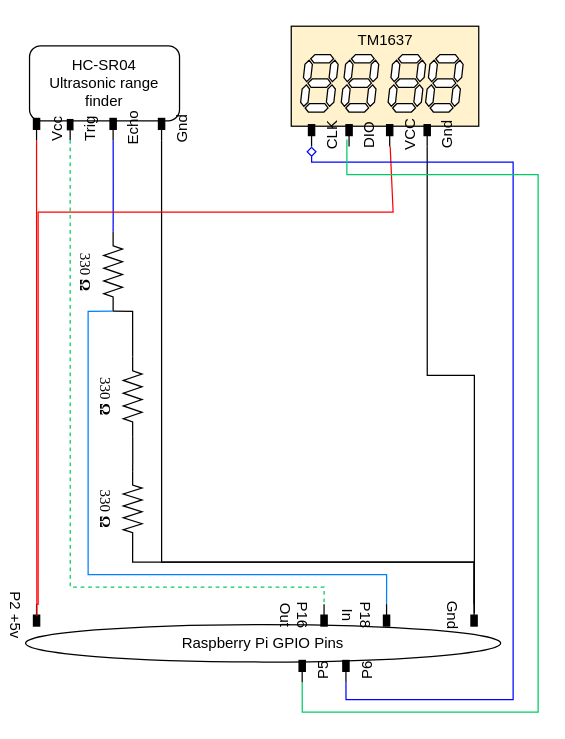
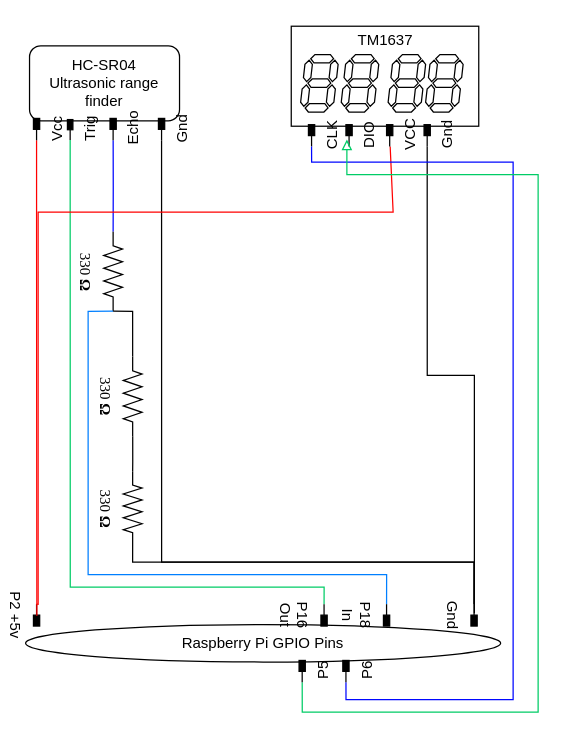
  <mxCell id="0" />
  <mxCell id="1" parent="0" />
- <mxCell id="2" value="TM1637&lt;br&gt;&lt;br&gt;&lt;br&gt;&lt;br&gt;&lt;br&gt;" style="rounded=0;whiteSpace=wrap;html=1;fillColor=#fff2cc;" vertex="1" parent="1"><mxGeometry x="232.5" y="20.38" width="150" height="80" as="geometry" /></mxCell>
+ <mxCell id="2" value="TM1637&lt;br&gt;&lt;br&gt;&lt;br&gt;&lt;br&gt;&lt;br&gt;" style="rounded=0;whiteSpace=wrap;html=1;" vertex="1" parent="1"><mxGeometry x="232.5" y="20.38" width="150" height="80" as="geometry" /></mxCell>
  <mxCell id="3" style="edgeStyle=orthogonalEdgeStyle;rounded=0;orthogonalLoop=1;jettySize=auto;html=1;entryX=0;entryY=0.5;entryDx=0;entryDy=0;entryPerimeter=0;endArrow=none;endFill=0;exitX=1;exitY=0.5;exitDx=0;exitDy=0;exitPerimeter=0;" edge="1" parent="1" source="4" target="26"><mxGeometry relative="1" as="geometry"><Array as="points"><mxPoint x="106" y="248" /></Array></mxGeometry></mxCell>
  <mxCell id="4" value="330&amp;nbsp;&lt;b&gt;Ω&lt;/b&gt;" style="verticalLabelPosition=bottom;shadow=0;dashed=0;align=center;html=1;verticalAlign=top;strokeWidth=1;shape=mxgraph.electrical.resistors.resistor_2;rounded=1;comic=0;labelBackgroundColor=none;fontFamily=Verdana;fontSize=12;rotation=90;" parent="1" vertex="1"><mxGeometry x="58.13" y="209" width="63.75" height="15" as="geometry" /></mxCell>
  <mxCell id="5" value="Raspberry Pi GPIO Pins" style="ellipse;whiteSpace=wrap;html=1;" vertex="1" parent="1"><mxGeometry x="20" y="499" width="380" height="30" as="geometry" /></mxCell>
  <mxCell id="6" value="HC-SR04&lt;br&gt;Ultrasonic range finder" style="whiteSpace=wrap;html=1;rounded=1;" vertex="1" parent="1"><mxGeometry x="23.13" y="36" width="120" height="60" as="geometry" /></mxCell>
  <mxCell id="7" value="" style="verticalLabelPosition=bottom;shadow=0;dashed=0;align=center;html=1;verticalAlign=top;shape=mxgraph.electrical.opto_electronics.7_segment_display;pointerEvents=1;" vertex="1" parent="1"><mxGeometry x="240" y="43" width="30" height="46" as="geometry" /></mxCell>
  <mxCell id="8" value="" style="verticalLabelPosition=bottom;shadow=0;dashed=0;align=center;html=1;verticalAlign=top;shape=mxgraph.electrical.opto_electronics.7_segment_display;pointerEvents=1;" vertex="1" parent="1"><mxGeometry x="272.5" y="43" width="30" height="46" as="geometry" /></mxCell>
  <mxCell id="9" value="" style="verticalLabelPosition=bottom;shadow=0;dashed=0;align=center;html=1;verticalAlign=top;shape=mxgraph.electrical.opto_electronics.7_segment_display;pointerEvents=1;" vertex="1" parent="1"><mxGeometry x="310" y="43" width="30" height="46" as="geometry" /></mxCell>
  <mxCell id="10" value="" style="verticalLabelPosition=bottom;shadow=0;dashed=0;align=center;html=1;verticalAlign=top;shape=mxgraph.electrical.opto_electronics.7_segment_display;pointerEvents=1;" vertex="1" parent="1"><mxGeometry x="340" y="43" width="30" height="46" as="geometry" /></mxCell>
  <mxCell id="11" value="P2 +5v" style="verticalLabelPosition=bottom;shadow=0;dashed=0;align=center;fillColor=strokeColor;html=1;verticalAlign=top;strokeWidth=1;shape=mxgraph.electrical.miscellaneous.mf_contact_2;rotation=90;" vertex="1" parent="1"><mxGeometry x="20" y="489" width="17.5" height="5" as="geometry" /></mxCell>
  <mxCell id="12" style="edgeStyle=orthogonalEdgeStyle;rounded=0;orthogonalLoop=1;jettySize=auto;html=1;entryX=0.529;entryY=0.45;entryDx=0;entryDy=0;entryPerimeter=0;endArrow=none;endFill=0;strokeColor=#FF0000;" edge="1" parent="1" source="13" target="11"><mxGeometry relative="1" as="geometry" /></mxCell>
  <mxCell id="13" value="Vcc" style="verticalLabelPosition=bottom;shadow=0;dashed=0;align=center;fillColor=strokeColor;html=1;verticalAlign=top;strokeWidth=1;shape=mxgraph.electrical.miscellaneous.mf_contact_2;rotation=-90;" vertex="1" parent="1"><mxGeometry x="20" y="100.38" width="17.5" height="5" as="geometry" /></mxCell>
- <mxCell id="14" style="edgeStyle=orthogonalEdgeStyle;rounded=0;orthogonalLoop=1;jettySize=auto;html=1;entryX=0;entryY=0.5;entryDx=0;entryDy=0;entryPerimeter=0;endArrow=none;endFill=0;strokeColor=#00CC66;fontColor=#000000;dashed=1;" edge="1" parent="1" source="15" target="20"><mxGeometry relative="1" as="geometry"><Array as="points"><mxPoint x="56" y="469" /><mxPoint x="259" y="469" /></Array></mxGeometry></mxCell>
+ <mxCell id="14" style="edgeStyle=orthogonalEdgeStyle;rounded=0;orthogonalLoop=1;jettySize=auto;html=1;entryX=0;entryY=0.5;entryDx=0;entryDy=0;entryPerimeter=0;endArrow=none;endFill=0;strokeColor=#00CC66;fontColor=#000000;" edge="1" parent="1" source="15" target="20"><mxGeometry relative="1" as="geometry"><Array as="points"><mxPoint x="56" y="469" /><mxPoint x="259" y="469" /></Array></mxGeometry></mxCell>
  <mxCell id="15" value="Trig" style="verticalLabelPosition=bottom;shadow=0;dashed=0;align=center;fillColor=strokeColor;html=1;verticalAlign=top;strokeWidth=1;shape=mxgraph.electrical.miscellaneous.mf_contact_2;rotation=-90;" vertex="1" parent="1"><mxGeometry x="47.5" y="101" width="16.25" height="4.38" as="geometry" /></mxCell>
  <mxCell id="16" style="edgeStyle=orthogonalEdgeStyle;rounded=0;orthogonalLoop=1;jettySize=auto;html=1;entryX=0;entryY=0.5;entryDx=0;entryDy=0;entryPerimeter=0;endArrow=none;endFill=0;strokeColor=#0007FF;" edge="1" parent="1" source="17" target="4"><mxGeometry relative="1" as="geometry" /></mxCell>
  <mxCell id="17" value="Echo" style="verticalLabelPosition=bottom;shadow=0;dashed=0;align=center;fillColor=strokeColor;html=1;verticalAlign=top;strokeWidth=1;shape=mxgraph.electrical.miscellaneous.mf_contact_2;rotation=-90;" vertex="1" parent="1"><mxGeometry x="81.25" y="100.38" width="17.5" height="5" as="geometry" /></mxCell>
  <mxCell id="18" style="edgeStyle=orthogonalEdgeStyle;rounded=0;orthogonalLoop=1;jettySize=auto;html=1;endArrow=none;endFill=0;entryX=0;entryY=0.5;entryDx=0;entryDy=0;entryPerimeter=0;" edge="1" parent="1" source="19" target="21"><mxGeometry relative="1" as="geometry"><mxPoint x="520" y="479" as="targetPoint" /><Array as="points"><mxPoint x="129" y="449" /><mxPoint x="379" y="449" /></Array></mxGeometry></mxCell>
  <mxCell id="19" value="Gnd" style="verticalLabelPosition=bottom;shadow=0;dashed=0;align=center;fillColor=strokeColor;html=1;verticalAlign=top;strokeWidth=1;shape=mxgraph.electrical.miscellaneous.mf_contact_2;rotation=-90;" vertex="1" parent="1"><mxGeometry x="120" y="100.38" width="17.5" height="5" as="geometry" /></mxCell>
  <mxCell id="20" value="P16&lt;br&gt;Out" style="verticalLabelPosition=bottom;shadow=0;dashed=0;align=center;fillColor=strokeColor;html=1;verticalAlign=top;strokeWidth=1;shape=mxgraph.electrical.miscellaneous.mf_contact_2;rotation=90;" vertex="1" parent="1"><mxGeometry x="250" y="489" width="17.5" height="5" as="geometry" /></mxCell>
  <mxCell id="21" value="Gnd" style="verticalLabelPosition=bottom;shadow=0;dashed=0;align=center;fillColor=strokeColor;html=1;verticalAlign=top;strokeWidth=1;shape=mxgraph.electrical.miscellaneous.mf_contact_2;rotation=90;" vertex="1" parent="1"><mxGeometry x="370" y="489" width="17.5" height="5" as="geometry" /></mxCell>
  <mxCell id="22" style="edgeStyle=orthogonalEdgeStyle;rounded=0;orthogonalLoop=1;jettySize=auto;html=1;endArrow=none;endFill=0;fontColor=#000000;entryX=1;entryY=0.5;entryDx=0;entryDy=0;entryPerimeter=0;strokeColor=#007FFF;" edge="1" parent="1" source="23" target="4"><mxGeometry relative="1" as="geometry"><mxPoint x="100" y="259" as="targetPoint" /><Array as="points"><mxPoint x="309" y="459" /><mxPoint x="70" y="459" /><mxPoint x="70" y="248" /></Array></mxGeometry></mxCell>
  <mxCell id="23" value="P18&lt;br&gt;In" style="verticalLabelPosition=bottom;shadow=0;dashed=0;align=center;fillColor=strokeColor;html=1;verticalAlign=top;strokeWidth=1;shape=mxgraph.electrical.miscellaneous.mf_contact_2;rotation=90;" vertex="1" parent="1"><mxGeometry x="300" y="489" width="17.5" height="5" as="geometry" /></mxCell>
  <mxCell id="24" style="edgeStyle=orthogonalEdgeStyle;rounded=0;orthogonalLoop=1;jettySize=auto;html=1;entryX=0;entryY=0.5;entryDx=0;entryDy=0;entryPerimeter=0;endArrow=none;endFill=0;exitX=1;exitY=0.5;exitDx=0;exitDy=0;exitPerimeter=0;" edge="1" parent="1" source="27" target="21"><mxGeometry relative="1" as="geometry"><mxPoint x="89.997" y="437.745" as="sourcePoint" /><Array as="points"><mxPoint x="106" y="449" /><mxPoint x="379" y="449" /></Array></mxGeometry></mxCell>
  <mxCell id="25" style="edgeStyle=orthogonalEdgeStyle;rounded=0;orthogonalLoop=1;jettySize=auto;html=1;entryX=0;entryY=0.5;entryDx=0;entryDy=0;entryPerimeter=0;endArrow=none;endFill=0;" edge="1" parent="1" source="26" target="27"><mxGeometry relative="1" as="geometry" /></mxCell>
  <mxCell id="26" value="330&amp;nbsp;&lt;b&gt;Ω&lt;/b&gt;" style="verticalLabelPosition=bottom;shadow=0;dashed=0;align=center;html=1;verticalAlign=top;strokeWidth=1;shape=mxgraph.electrical.resistors.resistor_2;rounded=1;comic=0;labelBackgroundColor=none;fontFamily=Verdana;fontSize=12;rotation=90;" vertex="1" parent="1"><mxGeometry x="73.75" y="309" width="63.75" height="15" as="geometry" /></mxCell>
  <mxCell id="27" value="330&amp;nbsp;&lt;b&gt;Ω&lt;/b&gt;" style="verticalLabelPosition=bottom;shadow=0;dashed=0;align=center;html=1;verticalAlign=top;strokeWidth=1;shape=mxgraph.electrical.resistors.resistor_2;rounded=1;comic=0;labelBackgroundColor=none;fontFamily=Verdana;fontSize=12;rotation=90;" vertex="1" parent="1"><mxGeometry x="75.93" y="399" width="59.38" height="15" as="geometry" /></mxCell>
  <mxCell id="28" value="CLK" style="verticalLabelPosition=bottom;shadow=0;dashed=0;align=center;fillColor=strokeColor;html=1;verticalAlign=top;strokeWidth=1;shape=mxgraph.electrical.miscellaneous.mf_contact_2;rotation=-90;" vertex="1" parent="1"><mxGeometry x="240" y="105.38" width="17.5" height="5" as="geometry" /></mxCell>
  <mxCell id="29" value="DIO" style="verticalLabelPosition=bottom;shadow=0;dashed=0;align=center;fillColor=strokeColor;html=1;verticalAlign=top;strokeWidth=1;shape=mxgraph.electrical.miscellaneous.mf_contact_2;rotation=-90;" vertex="1" parent="1"><mxGeometry x="270" y="105.38" width="17.5" height="5" as="geometry" /></mxCell>
  <mxCell id="30" style="edgeStyle=orthogonalEdgeStyle;rounded=0;orthogonalLoop=1;jettySize=auto;html=1;endArrow=none;endFill=0;fontColor=#000000;strokeColor=#FF0000;entryX=0;entryY=0.5;entryDx=0;entryDy=0;entryPerimeter=0;" edge="1" parent="1" source="31" target="11"><mxGeometry relative="1" as="geometry"><mxPoint x="30" y="479" as="targetPoint" /><Array as="points"><mxPoint x="314" y="169" /><mxPoint x="30" y="169" /><mxPoint x="30" y="483" /></Array></mxGeometry></mxCell>
  <mxCell id="31" value="VCC" style="verticalLabelPosition=bottom;shadow=0;dashed=0;align=center;fillColor=strokeColor;html=1;verticalAlign=top;strokeWidth=1;shape=mxgraph.electrical.miscellaneous.mf_contact_2;rotation=-90;" vertex="1" parent="1"><mxGeometry x="302.5" y="105.38" width="17.5" height="5" as="geometry" /></mxCell>
  <mxCell id="32" style="edgeStyle=orthogonalEdgeStyle;rounded=0;orthogonalLoop=1;jettySize=auto;html=1;exitX=0;exitY=0.5;exitDx=0;exitDy=0;exitPerimeter=0;endArrow=none;endFill=0;entryX=0.414;entryY=0.45;entryDx=0;entryDy=0;entryPerimeter=0;" edge="1" parent="1" source="33" target="21"><mxGeometry relative="1" as="geometry"><mxPoint x="380" y="469" as="targetPoint" /></mxGeometry></mxCell>
  <mxCell id="33" value="Gnd" style="verticalLabelPosition=bottom;shadow=0;dashed=0;align=center;fillColor=strokeColor;html=1;verticalAlign=top;strokeWidth=1;shape=mxgraph.electrical.miscellaneous.mf_contact_2;rotation=-90;" vertex="1" parent="1"><mxGeometry x="332.5" y="105.38" width="17.5" height="5" as="geometry" /></mxCell>
- <mxCell id="34" style="edgeStyle=orthogonalEdgeStyle;rounded=0;orthogonalLoop=1;jettySize=auto;html=1;entryX=0;entryY=0.5;entryDx=0;entryDy=0;entryPerimeter=0;endArrow=diamond;endFill=0;fontColor=#000000;strokeColor=#0007FF;" edge="1" parent="1" source="35" target="28"><mxGeometry relative="1" as="geometry"><Array as="points"><mxPoint x="276" y="559" /><mxPoint x="410" y="559" /><mxPoint x="410" y="129" /><mxPoint x="249" y="129" /></Array></mxGeometry></mxCell>
+ <mxCell id="34" style="edgeStyle=orthogonalEdgeStyle;rounded=0;orthogonalLoop=1;jettySize=auto;html=1;entryX=0;entryY=0.5;entryDx=0;entryDy=0;entryPerimeter=0;endArrow=none;endFill=0;fontColor=#000000;strokeColor=#0007FF;" edge="1" parent="1" source="35" target="28"><mxGeometry relative="1" as="geometry"><Array as="points"><mxPoint x="276" y="559" /><mxPoint x="410" y="559" /><mxPoint x="410" y="129" /><mxPoint x="249" y="129" /></Array></mxGeometry></mxCell>
  <mxCell id="35" value="P6" style="verticalLabelPosition=bottom;shadow=0;dashed=0;align=center;fillColor=strokeColor;html=1;verticalAlign=top;strokeWidth=1;shape=mxgraph.electrical.miscellaneous.mf_contact_2;rotation=-90;" vertex="1" parent="1"><mxGeometry x="267.5" y="534" width="17.5" height="5" as="geometry" /></mxCell>
- <mxCell id="36" style="edgeStyle=orthogonalEdgeStyle;rounded=0;orthogonalLoop=1;jettySize=auto;html=1;endArrow=none;endFill=0;fontColor=#000000;strokeColor=#00CC66;entryX=0.322;entryY=0.15;entryDx=0;entryDy=0;entryPerimeter=0;" edge="1" parent="1" source="37" target="29"><mxGeometry relative="1" as="geometry"><mxPoint x="420" y="119" as="targetPoint" /><Array as="points"><mxPoint x="241" y="569" /><mxPoint x="430" y="569" /><mxPoint x="430" y="139" /><mxPoint x="277" y="139" /></Array></mxGeometry></mxCell>
+ <mxCell id="36" style="edgeStyle=orthogonalEdgeStyle;rounded=0;orthogonalLoop=1;jettySize=auto;html=1;endArrow=block;endFill=0;fontColor=#000000;strokeColor=#00CC66;entryX=0.322;entryY=0.15;entryDx=0;entryDy=0;entryPerimeter=0;" edge="1" parent="1" source="37" target="29"><mxGeometry relative="1" as="geometry"><mxPoint x="420" y="119" as="targetPoint" /><Array as="points"><mxPoint x="241" y="569" /><mxPoint x="430" y="569" /><mxPoint x="430" y="139" /><mxPoint x="277" y="139" /></Array></mxGeometry></mxCell>
  <mxCell id="37" value="P5" style="verticalLabelPosition=bottom;shadow=0;dashed=0;align=center;fillColor=strokeColor;html=1;verticalAlign=top;strokeWidth=1;shape=mxgraph.electrical.miscellaneous.mf_contact_2;rotation=-90;" vertex="1" parent="1"><mxGeometry x="232.5" y="534" width="17.5" height="5" as="geometry" /></mxCell>
